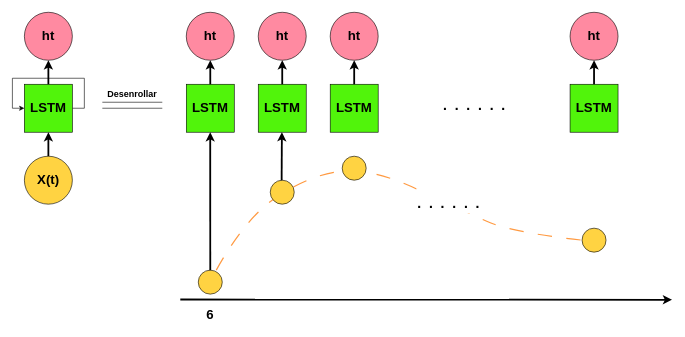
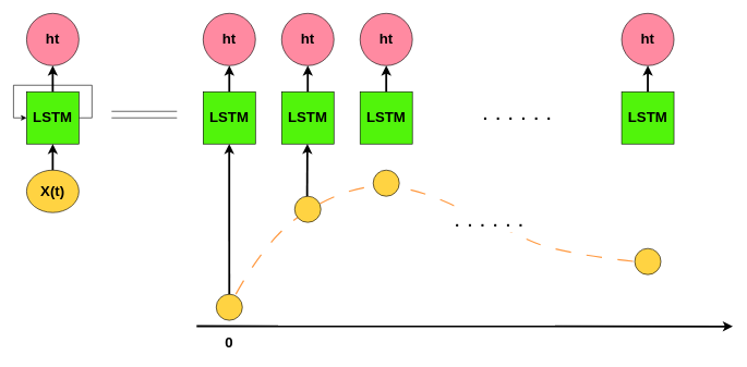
  <mxCell id="0" />
  <mxCell id="1" parent="0" />
- <mxCell id="2" value="&lt;font style=&quot;font-size: 22px;&quot;&gt;&lt;b&gt;X(t)&lt;/b&gt;&lt;/font&gt;" style="ellipse;whiteSpace=wrap;html=1;aspect=fixed;fillColor=#FFD342;" vertex="1" parent="1"><mxGeometry x="40" y="260" width="80" height="80" as="geometry" /></mxCell>
+ <mxCell id="2" value="&lt;font style=&quot;font-size: 22px;&quot;&gt;&lt;b&gt;X(t)&lt;/b&gt;&lt;/font&gt;" style="ellipse;whiteSpace=wrap;html=1;aspect=fixed;fillColor=#FFD342;" vertex="1" parent="1"><mxGeometry x="40" y="260" width="80" height="65" as="geometry" /></mxCell>
  <mxCell id="3" value="" style="edgeStyle=orthogonalEdgeStyle;rounded=0;orthogonalLoop=1;jettySize=auto;html=1;entryX=0;entryY=0.5;entryDx=0;entryDy=0;" edge="1" parent="1" source="4" target="4"><mxGeometry relative="1" as="geometry"><Array as="points"><mxPoint x="140" y="180" /><mxPoint x="140" y="130" /><mxPoint x="20" y="130" /><mxPoint x="20" y="180" /></Array></mxGeometry></mxCell>
  <mxCell id="4" value="&lt;font size=&quot;1&quot; style=&quot;&quot;&gt;&lt;b style=&quot;font-size: 22px;&quot;&gt;LSTM&lt;/b&gt;&lt;/font&gt;" style="whiteSpace=wrap;html=1;aspect=fixed;fillColor=#51f40b;" vertex="1" parent="1"><mxGeometry x="40" y="140" width="80" height="80" as="geometry" /></mxCell>
  <mxCell id="5" value="&lt;b&gt;&lt;font style=&quot;font-size: 22px;&quot;&gt;ht&lt;/font&gt;&lt;/b&gt;" style="ellipse;whiteSpace=wrap;html=1;aspect=fixed;fillColor=#FF8AA1;" vertex="1" parent="1"><mxGeometry x="40" y="20" width="80" height="80" as="geometry" /></mxCell>
  <mxCell id="6" value="" style="endArrow=classic;html=1;rounded=0;exitX=0.5;exitY=0;exitDx=0;exitDy=0;entryX=0.5;entryY=1;entryDx=0;entryDy=0;strokeWidth=3;" edge="1" parent="1" source="2" target="4"><mxGeometry width="50" height="50" relative="1" as="geometry"><mxPoint x="300" y="320" as="sourcePoint" /><mxPoint x="350" y="270" as="targetPoint" /></mxGeometry></mxCell>
  <mxCell id="7" value="" style="endArrow=classic;html=1;rounded=0;exitX=0.5;exitY=0;exitDx=0;exitDy=0;entryX=0.5;entryY=1;entryDx=0;entryDy=0;strokeWidth=3;" edge="1" parent="1" source="4" target="5"><mxGeometry width="50" height="50" relative="1" as="geometry"><mxPoint x="230" y="230" as="sourcePoint" /><mxPoint x="280" y="180" as="targetPoint" /></mxGeometry></mxCell>
  <mxCell id="8" value="" style="endArrow=none;html=1;rounded=0;" edge="1" parent="1"><mxGeometry width="50" height="50" relative="1" as="geometry"><mxPoint x="170" y="170" as="sourcePoint" /><mxPoint x="270" y="170" as="targetPoint" /></mxGeometry></mxCell>
  <mxCell id="9" value="" style="endArrow=none;html=1;rounded=0;" edge="1" parent="1"><mxGeometry width="50" height="50" relative="1" as="geometry"><mxPoint x="170" y="180" as="sourcePoint" /><mxPoint x="270" y="180" as="targetPoint" /></mxGeometry></mxCell>
- <mxCell id="10" value="&lt;font style=&quot;font-size: 15px;&quot;&gt;&lt;b&gt;Desenrollar&lt;/b&gt;&lt;/font&gt;" style="text;html=1;strokeColor=none;fillColor=none;align=center;verticalAlign=middle;whiteSpace=wrap;rounded=0;" vertex="1" parent="1"><mxGeometry x="190" y="140" width="60" height="30" as="geometry" /></mxCell>
  <mxCell id="11" value="" style="endArrow=classic;html=1;rounded=0;strokeWidth=3;" edge="1" parent="1"><mxGeometry width="50" height="50" relative="1" as="geometry"><mxPoint x="300" y="499" as="sourcePoint" /><mxPoint x="1120" y="499.44" as="targetPoint" /></mxGeometry></mxCell>
  <mxCell id="12" value="" style="endArrow=none;html=1;curved=1;dashed=1;dashPattern=12 12;strokeWidth=2;strokeColor=#FF9A42;endSize=6;startSize=6;" edge="1" parent="1" target="31"><mxGeometry width="50" height="50" relative="1" as="geometry"><mxPoint x="360" y="450" as="sourcePoint" /><mxPoint x="1012" y="406" as="targetPoint" /><Array as="points"><mxPoint x="410" y="360" /><mxPoint x="520" y="290" /><mxPoint x="620" y="280" /><mxPoint x="770" y="350" /><mxPoint x="852" y="387" /><mxPoint x="970" y="400" /></Array></mxGeometry></mxCell>
  <mxCell id="13" value=". . . . . ." style="edgeLabel;html=1;align=center;verticalAlign=middle;resizable=0;points=[];fontSize=35;" vertex="1" connectable="0" parent="12"><mxGeometry x="0.152" y="-2" relative="1" as="geometry"><mxPoint x="60" y="20" as="offset" /></mxGeometry></mxCell>
  <mxCell id="14" value="&lt;font size=&quot;1&quot; style=&quot;&quot;&gt;&lt;b style=&quot;font-size: 22px;&quot;&gt;LSTM&lt;/b&gt;&lt;/font&gt;" style="whiteSpace=wrap;html=1;aspect=fixed;fillColor=#51f40b;" vertex="1" parent="1"><mxGeometry x="310" y="140" width="80" height="80" as="geometry" /></mxCell>
  <mxCell id="15" value="&lt;b&gt;&lt;font style=&quot;font-size: 22px;&quot;&gt;ht&lt;/font&gt;&lt;/b&gt;" style="ellipse;whiteSpace=wrap;html=1;aspect=fixed;fillColor=#FF8AA1;" vertex="1" parent="1"><mxGeometry x="310" y="20" width="80" height="80" as="geometry" /></mxCell>
  <mxCell id="16" value="" style="endArrow=classic;html=1;rounded=0;exitX=0.5;exitY=0;exitDx=0;exitDy=0;entryX=0.5;entryY=1;entryDx=0;entryDy=0;strokeWidth=3;" edge="1" parent="1" source="14" target="15"><mxGeometry width="50" height="50" relative="1" as="geometry"><mxPoint x="500" y="230" as="sourcePoint" /><mxPoint x="550" y="180" as="targetPoint" /></mxGeometry></mxCell>
  <mxCell id="17" value="&lt;font size=&quot;1&quot; style=&quot;&quot;&gt;&lt;b style=&quot;font-size: 22px;&quot;&gt;LSTM&lt;/b&gt;&lt;/font&gt;" style="whiteSpace=wrap;html=1;aspect=fixed;fillColor=#51f40b;" vertex="1" parent="1"><mxGeometry x="430" y="140" width="80" height="80" as="geometry" /></mxCell>
  <mxCell id="18" value="&lt;b&gt;&lt;font style=&quot;font-size: 22px;&quot;&gt;ht&lt;/font&gt;&lt;/b&gt;" style="ellipse;whiteSpace=wrap;html=1;aspect=fixed;fillColor=#FF8AA1;" vertex="1" parent="1"><mxGeometry x="430" y="20" width="80" height="80" as="geometry" /></mxCell>
  <mxCell id="19" value="" style="endArrow=classic;html=1;rounded=0;exitX=0.5;exitY=0;exitDx=0;exitDy=0;entryX=0.5;entryY=1;entryDx=0;entryDy=0;strokeWidth=3;" edge="1" parent="1" source="17" target="18"><mxGeometry width="50" height="50" relative="1" as="geometry"><mxPoint x="620" y="230" as="sourcePoint" /><mxPoint x="670" y="180" as="targetPoint" /></mxGeometry></mxCell>
  <mxCell id="20" value="&lt;font size=&quot;1&quot; style=&quot;&quot;&gt;&lt;b style=&quot;font-size: 22px;&quot;&gt;LSTM&lt;/b&gt;&lt;/font&gt;" style="whiteSpace=wrap;html=1;aspect=fixed;fillColor=#51f40b;" vertex="1" parent="1"><mxGeometry x="550" y="140" width="80" height="80" as="geometry" /></mxCell>
  <mxCell id="21" value="&lt;b&gt;&lt;font style=&quot;font-size: 22px;&quot;&gt;ht&lt;/font&gt;&lt;/b&gt;" style="ellipse;whiteSpace=wrap;html=1;aspect=fixed;fillColor=#FF8AA1;" vertex="1" parent="1"><mxGeometry x="550" y="20" width="80" height="80" as="geometry" /></mxCell>
  <mxCell id="22" value="" style="endArrow=classic;html=1;rounded=0;exitX=0.5;exitY=0;exitDx=0;exitDy=0;entryX=0.5;entryY=1;entryDx=0;entryDy=0;strokeWidth=3;" edge="1" parent="1" source="20" target="21"><mxGeometry width="50" height="50" relative="1" as="geometry"><mxPoint x="740" y="230" as="sourcePoint" /><mxPoint x="790" y="180" as="targetPoint" /></mxGeometry></mxCell>
  <mxCell id="23" value="&lt;font size=&quot;1&quot; style=&quot;&quot;&gt;&lt;b style=&quot;font-size: 22px;&quot;&gt;LSTM&lt;/b&gt;&lt;/font&gt;" style="whiteSpace=wrap;html=1;aspect=fixed;fillColor=#51f40b;" vertex="1" parent="1"><mxGeometry x="950" y="140" width="80" height="80" as="geometry" /></mxCell>
  <mxCell id="24" value="&lt;b&gt;&lt;font style=&quot;font-size: 22px;&quot;&gt;ht&lt;/font&gt;&lt;/b&gt;" style="ellipse;whiteSpace=wrap;html=1;aspect=fixed;fillColor=#FF8AA1;" vertex="1" parent="1"><mxGeometry x="950" y="20" width="80" height="80" as="geometry" /></mxCell>
  <mxCell id="25" value="" style="endArrow=classic;html=1;rounded=0;exitX=0.5;exitY=0;exitDx=0;exitDy=0;entryX=0.5;entryY=1;entryDx=0;entryDy=0;strokeWidth=3;" edge="1" parent="1" source="23" target="24"><mxGeometry width="50" height="50" relative="1" as="geometry"><mxPoint x="1140" y="230" as="sourcePoint" /><mxPoint x="1190" y="180" as="targetPoint" /></mxGeometry></mxCell>
  <mxCell id="26" value="" style="ellipse;whiteSpace=wrap;html=1;aspect=fixed;fillColor=#FFD342;" vertex="1" parent="1"><mxGeometry x="330" y="450" width="40" height="40" as="geometry" /></mxCell>
- <mxCell id="27" value="&lt;font size=&quot;1&quot; style=&quot;&quot;&gt;&lt;b style=&quot;font-size: 22px;&quot;&gt;6&lt;/b&gt;&lt;/font&gt;" style="text;html=1;strokeColor=none;fillColor=none;align=center;verticalAlign=middle;whiteSpace=wrap;rounded=0;" vertex="1" parent="1"><mxGeometry x="320" y="510" width="60" height="30" as="geometry" /></mxCell>
+ <mxCell id="27" value="&lt;font size=&quot;1&quot; style=&quot;&quot;&gt;&lt;b style=&quot;font-size: 22px;&quot;&gt;0&lt;/b&gt;&lt;/font&gt;" style="text;html=1;strokeColor=none;fillColor=none;align=center;verticalAlign=middle;whiteSpace=wrap;rounded=0;" vertex="1" parent="1"><mxGeometry x="320" y="510" width="60" height="30" as="geometry" /></mxCell>
  <mxCell id="28" value="" style="endArrow=classic;html=1;rounded=0;exitX=0.5;exitY=0;exitDx=0;exitDy=0;entryX=0.5;entryY=1;entryDx=0;entryDy=0;strokeWidth=3;" edge="1" parent="1" source="26"><mxGeometry width="50" height="50" relative="1" as="geometry"><mxPoint x="349.86" y="260" as="sourcePoint" /><mxPoint x="349.86" y="220" as="targetPoint" /></mxGeometry></mxCell>
  <mxCell id="29" value="" style="ellipse;whiteSpace=wrap;html=1;aspect=fixed;fillColor=#FFD342;" vertex="1" parent="1"><mxGeometry x="450" y="300" width="40" height="40" as="geometry" /></mxCell>
  <mxCell id="30" value="" style="ellipse;whiteSpace=wrap;html=1;aspect=fixed;fillColor=#FFD342;" vertex="1" parent="1"><mxGeometry x="570" y="260" width="40" height="40" as="geometry" /></mxCell>
  <mxCell id="31" value="" style="ellipse;whiteSpace=wrap;html=1;aspect=fixed;fillColor=#FFD342;" vertex="1" parent="1"><mxGeometry x="970" y="380" width="40" height="40" as="geometry" /></mxCell>
  <mxCell id="32" value="" style="endArrow=classic;html=1;rounded=0;entryX=0.5;entryY=1;entryDx=0;entryDy=0;strokeWidth=3;" edge="1" parent="1"><mxGeometry width="50" height="50" relative="1" as="geometry"><mxPoint x="469" y="300" as="sourcePoint" /><mxPoint x="469.41" y="220" as="targetPoint" /></mxGeometry></mxCell>
  <mxCell id="33" value=". . . . . ." style="edgeLabel;html=1;align=center;verticalAlign=middle;resizable=0;points=[];fontSize=35;" vertex="1" connectable="0" parent="1"><mxGeometry x="789.997" y="169.997" as="geometry" /></mxCell>
